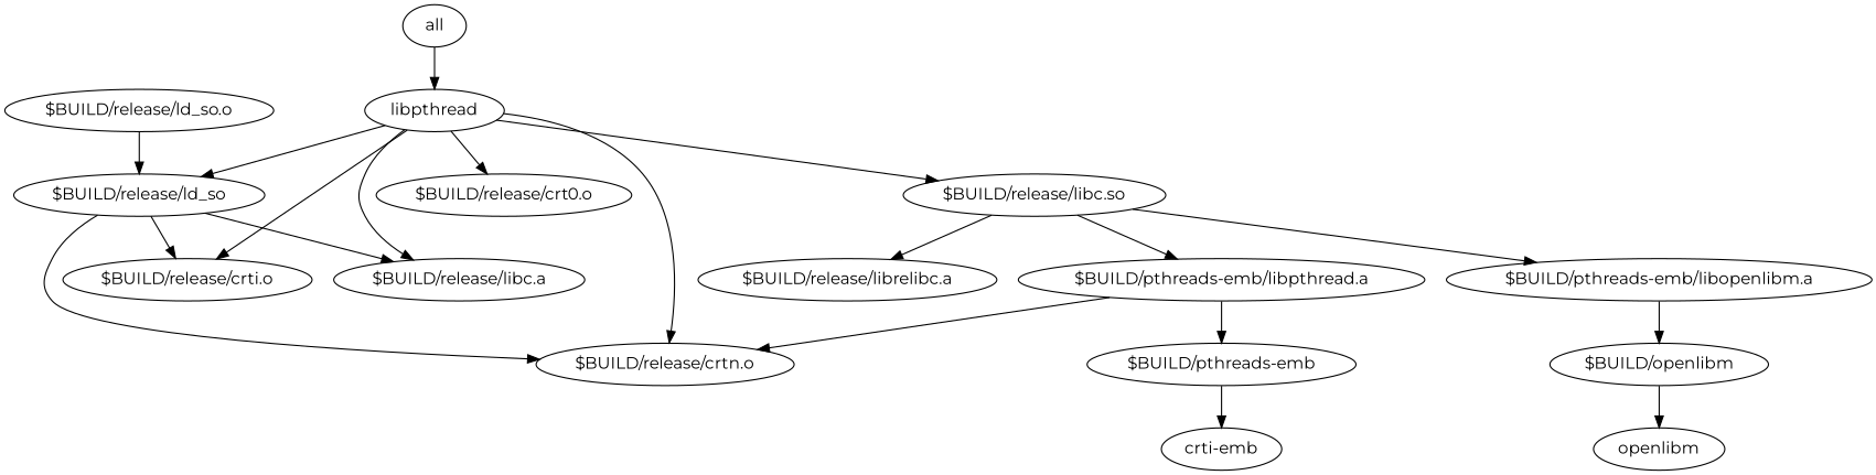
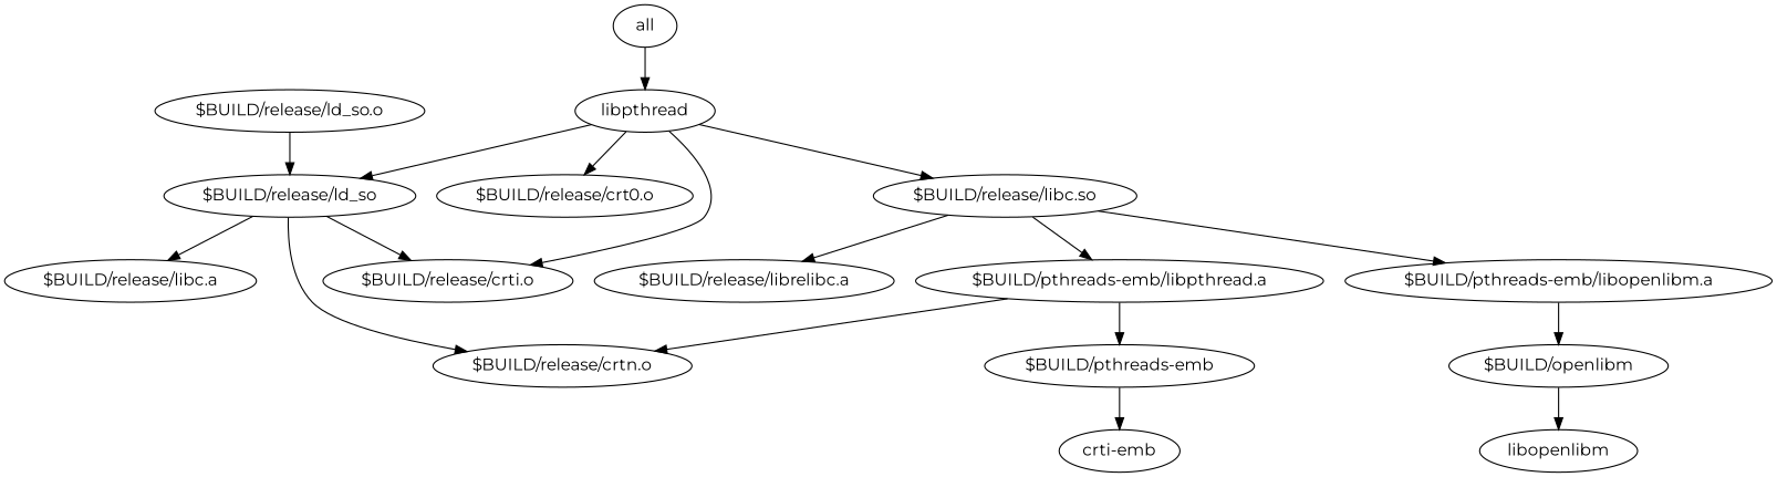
  digraph {
    fontname=Montserrat
    node [fontname=Montserrat]
    edge [fontname=Montserrat]
    n1 [label=libpthread]
    all
    n3 [label="$BUILD/release/libc.a"]
    n4 [label="$BUILD/release/libc.so"]
    n5 [label="$BUILD/release/crt0.o"]
    n6 [label="$BUILD/release/crti.o"]
    n7 [label="$BUILD/release/crtn.o"]
    n8 [label="$BUILD/release/ld_so"]
    n9 [label="$BUILD/release/librelibc.a"]
    n10 [label="$BUILD/pthreads-emb/libpthread.a"]
    n11 [label="$BUILD/pthreads-emb/libopenlibm.a"]
    n12 [label="$BUILD/pthreads-emb"]
    n13 [label="$BUILD/openlibm"]
    n14 [label="$BUILD/release/ld_so.o"]
    n15 [label="crti-emb"]
-   openlibm
-   n1 -> n3
+   openlibm [label=libopenlibm]
    n1 -> n4
    n1 -> n5
    n1 -> n6
-   n1 -> n7
    n1 -> n8
    all -> n1
    n4 -> n9
    n4 -> n10
    n4 -> n11
    n8 -> n3
    n8 -> n6
    n8 -> n7
    n10 -> n7
    n10 -> n12
    n11 -> n13
    n12 -> n15
    n13 -> openlibm
    n14 -> n8
  }
